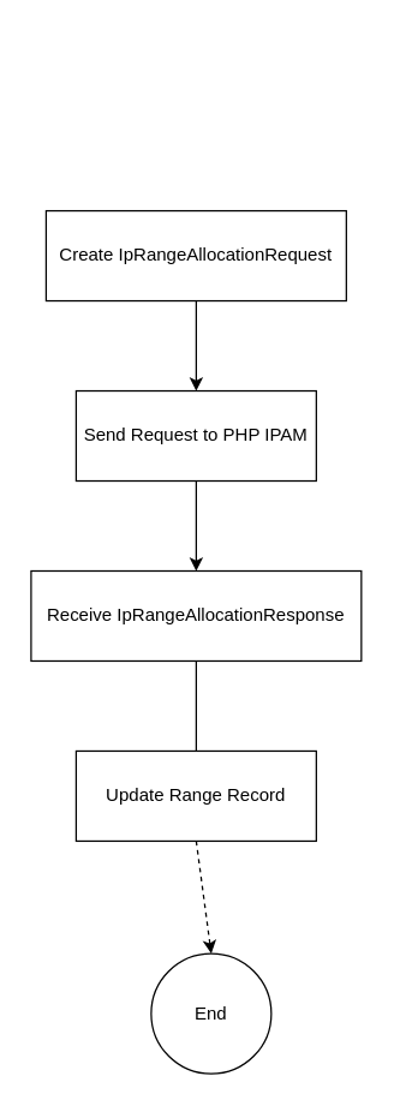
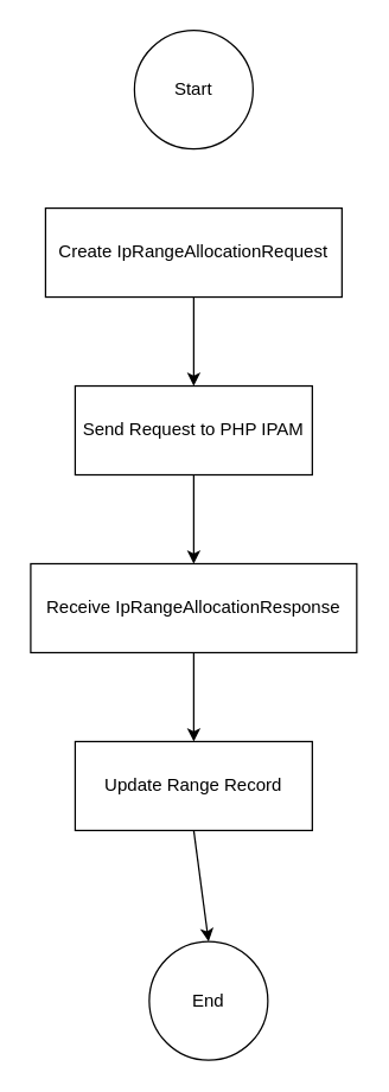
  <mxCell id="0" />
  <mxCell id="1" parent="0" />
+ <mxCell id="2" value="Start" style="ellipse;whiteSpace=wrap;html=1;aspect=fixed;" vertex="1" parent="1"><mxGeometry x="90" y="20" width="80" height="80" as="geometry" /></mxCell>
  <mxCell id="3" style="edgeStyle=none;html=1;exitX=0.5;exitY=1;exitDx=0;exitDy=0;entryX=0.5;entryY=0;entryDx=0;entryDy=0;" edge="1" parent="1" source="4" target="6"><mxGeometry relative="1" as="geometry" /></mxCell>
  <mxCell id="4" value="Create IpRangeAllocationRequest" style="rounded=0;whiteSpace=wrap;html=1;" vertex="1" parent="1"><mxGeometry x="30" y="140" width="200" height="60" as="geometry" /></mxCell>
  <mxCell id="5" style="edgeStyle=none;html=1;exitX=0.5;exitY=1;exitDx=0;exitDy=0;entryX=0.5;entryY=0;entryDx=0;entryDy=0;" edge="1" parent="1" source="6" target="8"><mxGeometry relative="1" as="geometry" /></mxCell>
  <mxCell id="6" value="Send Request to PHP IPAM" style="rounded=0;whiteSpace=wrap;html=1;" vertex="1" parent="1"><mxGeometry x="50" y="260" width="160" height="60" as="geometry" /></mxCell>
- <mxCell id="7" style="edgeStyle=none;html=1;exitX=0.5;exitY=1;exitDx=0;exitDy=0;entryX=0.5;entryY=0;entryDx=0;entryDy=0;endArrow=none;" edge="1" parent="1" source="8" target="10"><mxGeometry relative="1" as="geometry" /></mxCell>
+ <mxCell id="7" style="edgeStyle=none;html=1;exitX=0.5;exitY=1;exitDx=0;exitDy=0;entryX=0.5;entryY=0;entryDx=0;entryDy=0;" edge="1" parent="1" source="8" target="10"><mxGeometry relative="1" as="geometry" /></mxCell>
  <mxCell id="8" value="Receive IpRangeAllocationResponse" style="rounded=0;whiteSpace=wrap;html=1;" vertex="1" parent="1"><mxGeometry x="20" y="380" width="220" height="60" as="geometry" /></mxCell>
- <mxCell id="9" style="edgeStyle=none;html=1;exitX=0.5;exitY=1;exitDx=0;exitDy=0;entryX=0.5;entryY=0;entryDx=0;entryDy=0;dashed=1;" edge="1" parent="1" source="10" target="11"><mxGeometry relative="1" as="geometry" /></mxCell>
+ <mxCell id="9" style="edgeStyle=none;html=1;exitX=0.5;exitY=1;exitDx=0;exitDy=0;entryX=0.5;entryY=0;entryDx=0;entryDy=0;" edge="1" parent="1" source="10" target="11"><mxGeometry relative="1" as="geometry" /></mxCell>
  <mxCell id="10" value="Update Range Record" style="rounded=0;whiteSpace=wrap;html=1;" vertex="1" parent="1"><mxGeometry x="50" y="500" width="160" height="60" as="geometry" /></mxCell>
  <mxCell id="11" value="End" style="ellipse;whiteSpace=wrap;html=1;aspect=fixed;" vertex="1" parent="1"><mxGeometry x="100" y="635" width="80" height="80" as="geometry" /></mxCell>
